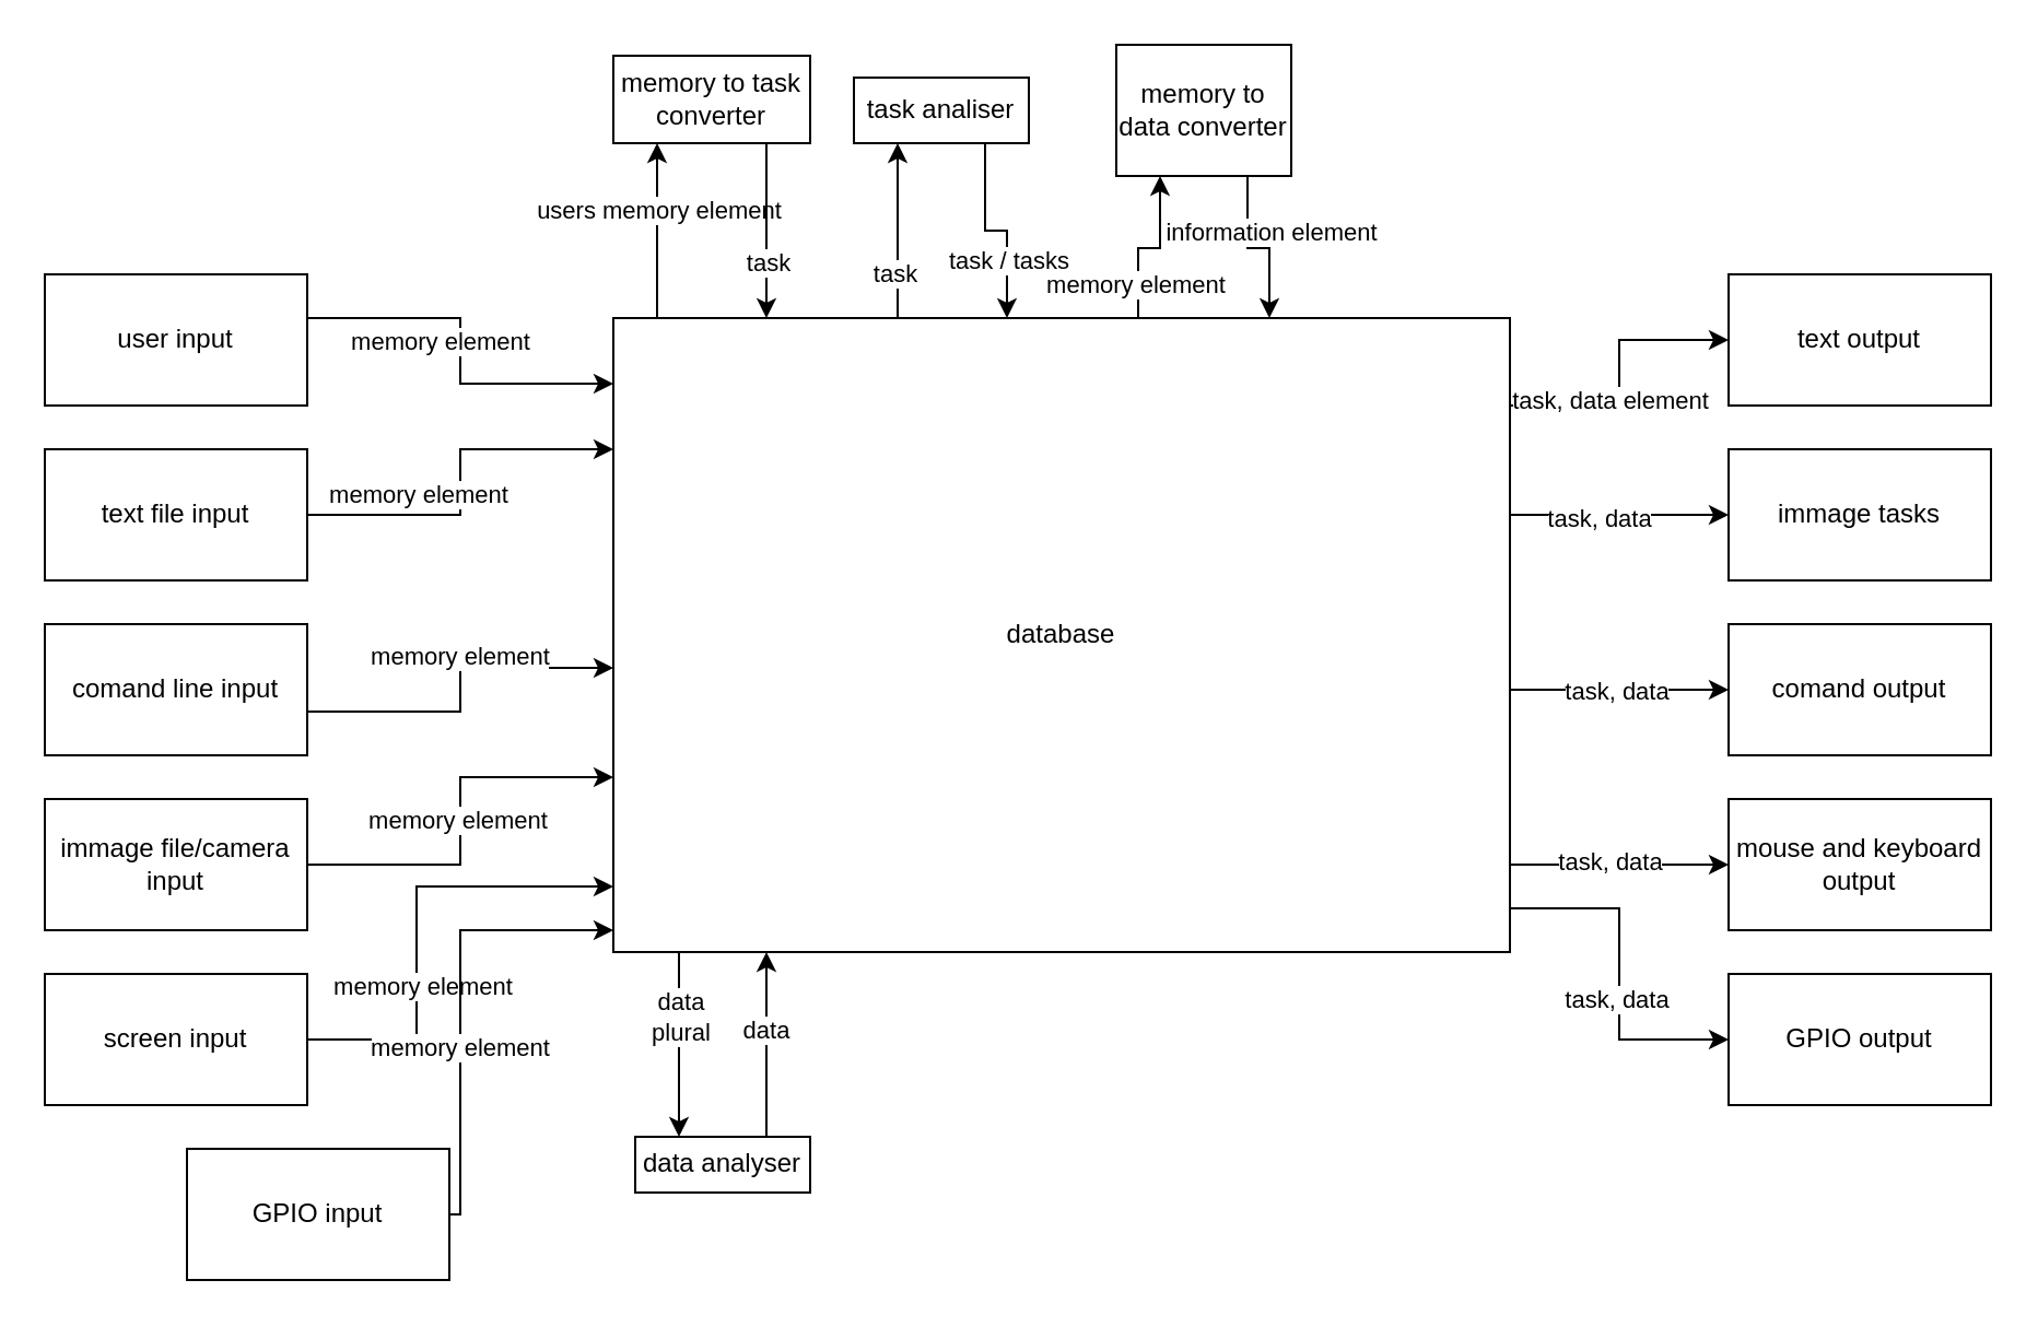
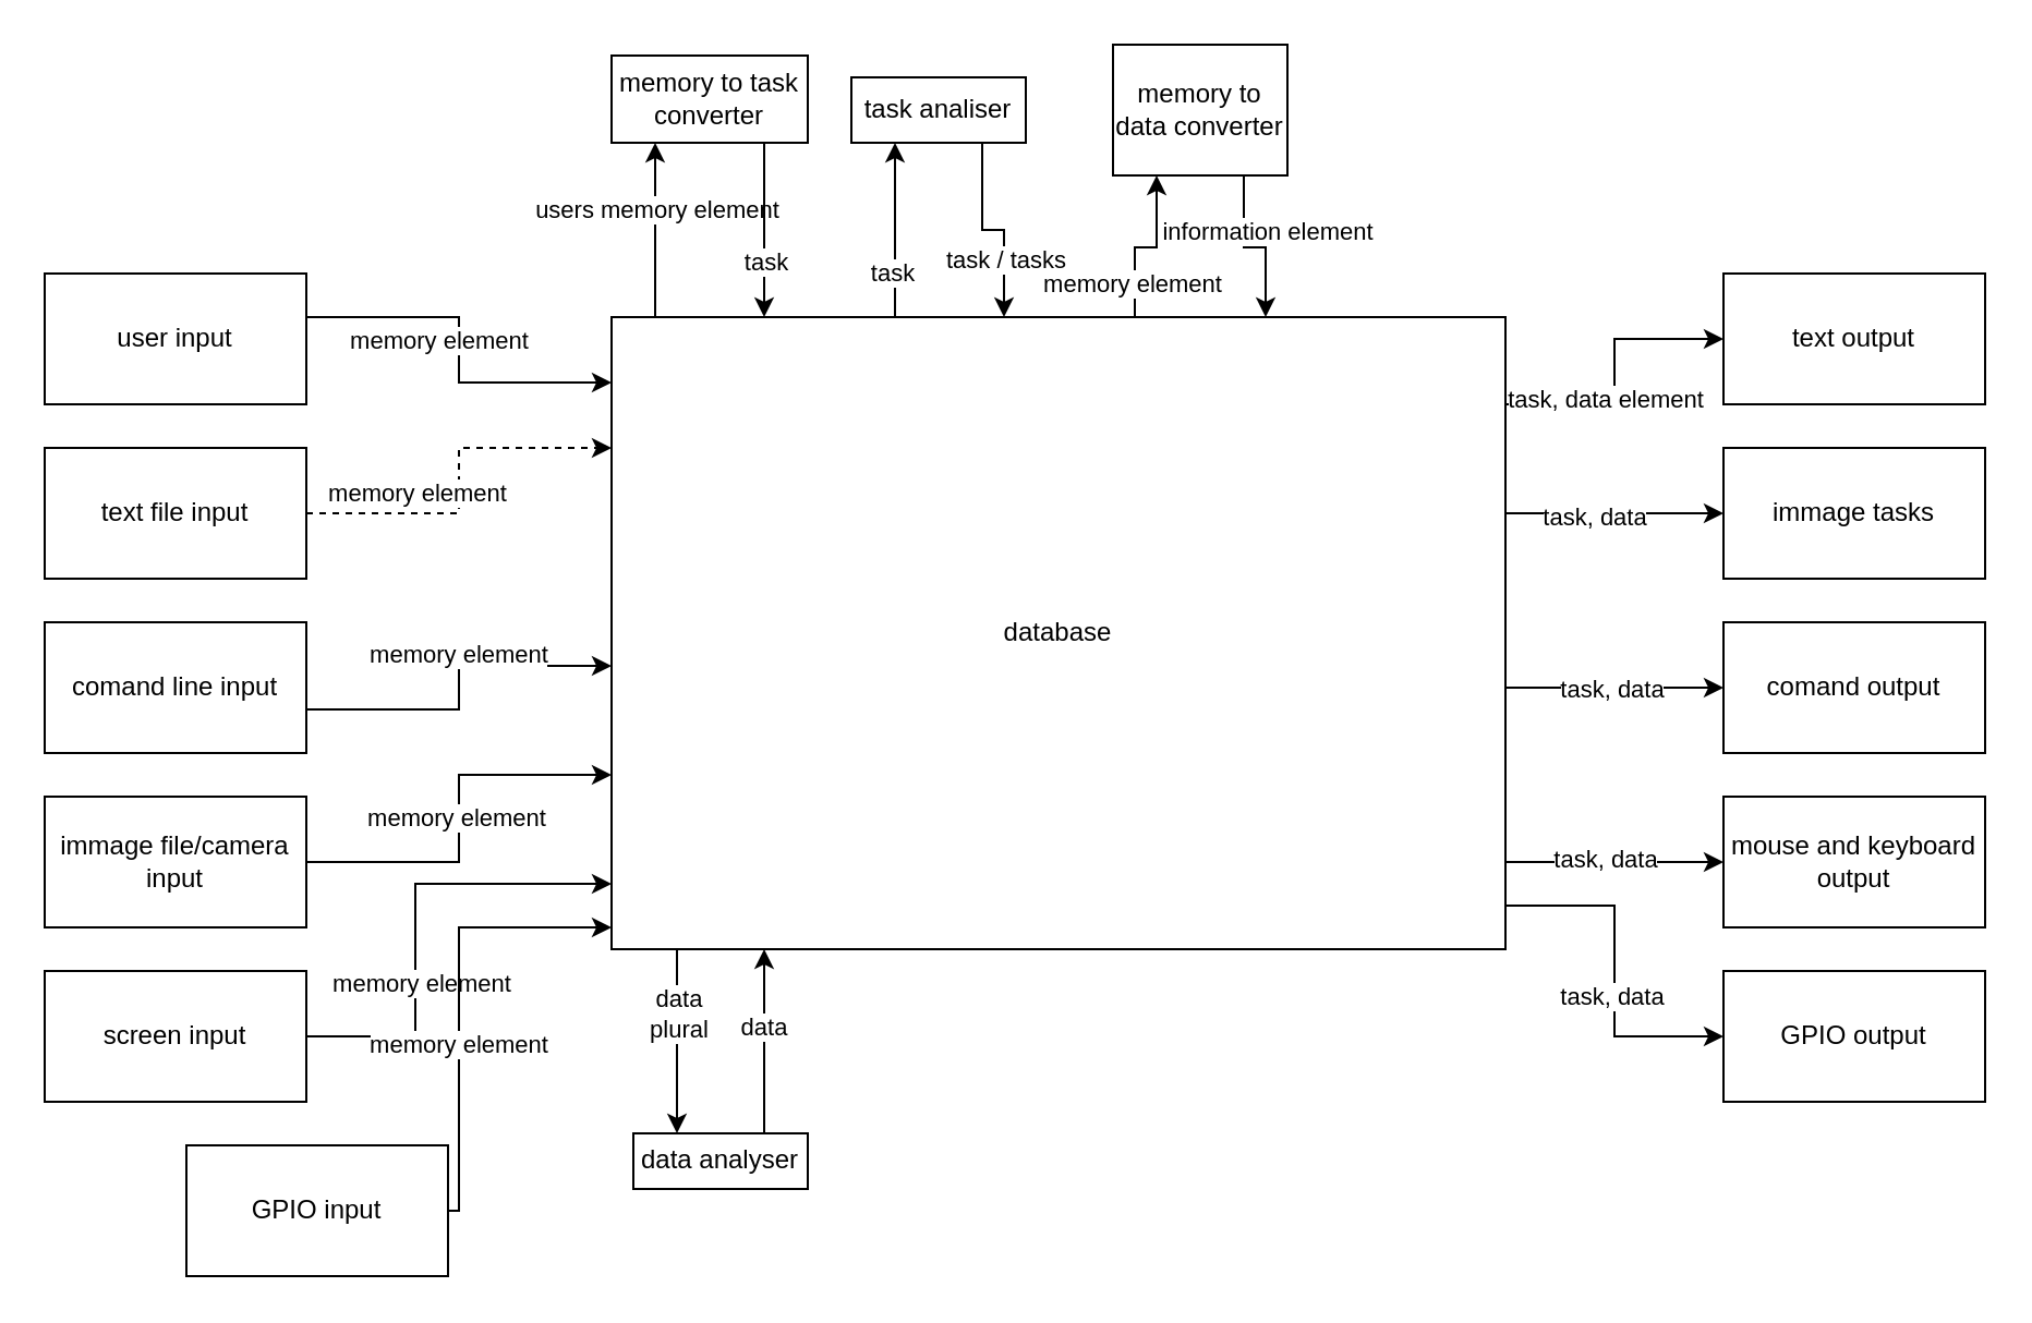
  <mxCell id="0" />
  <mxCell id="1" parent="0" />
  <mxCell id="2" style="edgeStyle=orthogonalEdgeStyle;rounded=0;orthogonalLoop=1;jettySize=auto;html=1;" edge="1" parent="1" source="4" target="29"><mxGeometry relative="1" as="geometry"><Array as="points"><mxPoint x="210" y="145" /><mxPoint x="210" y="175" /></Array></mxGeometry></mxCell>
  <mxCell id="3" value="memory element" style="edgeLabel;html=1;align=center;verticalAlign=middle;resizable=0;points=[];" vertex="1" connectable="0" parent="2"><mxGeometry x="-0.54" y="1" relative="1" as="geometry"><mxPoint x="21" y="11" as="offset" /></mxGeometry></mxCell>
  <mxCell id="4" value="user input" style="whiteSpace=wrap;html=1;" vertex="1" parent="1"><mxGeometry x="20" y="125" width="120" height="60" as="geometry" /></mxCell>
- <mxCell id="5" style="edgeStyle=orthogonalEdgeStyle;rounded=0;orthogonalLoop=1;jettySize=auto;html=1;" edge="1" parent="1" source="7" target="29"><mxGeometry relative="1" as="geometry"><Array as="points"><mxPoint x="210" y="235" /><mxPoint x="210" y="205" /></Array></mxGeometry></mxCell>
+ <mxCell id="5" style="edgeStyle=orthogonalEdgeStyle;rounded=0;orthogonalLoop=1;jettySize=auto;html=1;dashed=1;" edge="1" parent="1" source="7" target="29"><mxGeometry relative="1" as="geometry"><Array as="points"><mxPoint x="210" y="235" /><mxPoint x="210" y="205" /></Array></mxGeometry></mxCell>
  <mxCell id="6" value="memory element" style="edgeLabel;html=1;align=center;verticalAlign=middle;resizable=0;points=[];" vertex="1" connectable="0" parent="5"><mxGeometry x="-0.624" y="1" relative="1" as="geometry"><mxPoint x="18" y="-9" as="offset" /></mxGeometry></mxCell>
  <mxCell id="7" value="text file input" style="whiteSpace=wrap;html=1;" vertex="1" parent="1"><mxGeometry x="20" y="205" width="120" height="60" as="geometry" /></mxCell>
  <mxCell id="8" style="edgeStyle=orthogonalEdgeStyle;rounded=0;orthogonalLoop=1;jettySize=auto;html=1;" edge="1" parent="1" source="10" target="29"><mxGeometry relative="1" as="geometry"><Array as="points"><mxPoint x="210" y="325" /><mxPoint x="210" y="305" /></Array></mxGeometry></mxCell>
  <mxCell id="9" value="memory element" style="edgeLabel;html=1;align=center;verticalAlign=middle;resizable=0;points=[];" vertex="1" connectable="0" parent="8"><mxGeometry x="-0.133" y="4" relative="1" as="geometry"><mxPoint y="-22" as="offset" /></mxGeometry></mxCell>
  <mxCell id="10" value="comand line input" style="whiteSpace=wrap;html=1;" vertex="1" parent="1"><mxGeometry x="20" y="285" width="120" height="60" as="geometry" /></mxCell>
  <mxCell id="11" style="edgeStyle=orthogonalEdgeStyle;rounded=0;orthogonalLoop=1;jettySize=auto;html=1;" edge="1" parent="1" source="29" target="35"><mxGeometry relative="1" as="geometry"><Array as="points"><mxPoint x="300" y="85" /><mxPoint x="300" y="85" /></Array></mxGeometry></mxCell>
  <mxCell id="12" value="users memory element" style="edgeLabel;html=1;align=center;verticalAlign=middle;resizable=0;points=[];" vertex="1" connectable="0" parent="11"><mxGeometry x="-0.5" y="-2" relative="1" as="geometry"><mxPoint x="-2" y="-30" as="offset" /></mxGeometry></mxCell>
  <mxCell id="13" style="edgeStyle=orthogonalEdgeStyle;rounded=0;orthogonalLoop=1;jettySize=auto;html=1;" edge="1" parent="1" target="32"><mxGeometry relative="1" as="geometry"><mxPoint x="410" y="145" as="sourcePoint" /><Array as="points"><mxPoint x="410" y="125" /><mxPoint x="410" y="125" /></Array></mxGeometry></mxCell>
  <mxCell id="14" value="task" style="edgeLabel;html=1;align=center;verticalAlign=middle;resizable=0;points=[];" vertex="1" connectable="0" parent="13"><mxGeometry x="-0.475" y="2" relative="1" as="geometry"><mxPoint as="offset" /></mxGeometry></mxCell>
  <mxCell id="15" style="edgeStyle=orthogonalEdgeStyle;rounded=0;orthogonalLoop=1;jettySize=auto;html=1;" edge="1" parent="1" source="29" target="44"><mxGeometry relative="1" as="geometry"><Array as="points"><mxPoint x="520" y="113" /><mxPoint x="530" y="113" /></Array></mxGeometry></mxCell>
  <mxCell id="16" value="memory element" style="edgeLabel;html=1;align=center;verticalAlign=middle;resizable=0;points=[];" vertex="1" connectable="0" parent="15"><mxGeometry x="-0.573" y="2" relative="1" as="geometry"><mxPoint as="offset" /></mxGeometry></mxCell>
  <mxCell id="17" style="edgeStyle=orthogonalEdgeStyle;rounded=0;orthogonalLoop=1;jettySize=auto;html=1;entryX=0;entryY=0.5;entryDx=0;entryDy=0;" edge="1" parent="1" source="29" target="45"><mxGeometry relative="1" as="geometry"><Array as="points"><mxPoint x="740" y="185" /><mxPoint x="740" y="155" /></Array></mxGeometry></mxCell>
  <mxCell id="18" value="task, data element" style="edgeLabel;html=1;align=center;verticalAlign=middle;resizable=0;points=[];" vertex="1" connectable="0" parent="17"><mxGeometry x="-0.308" y="3" relative="1" as="geometry"><mxPoint as="offset" /></mxGeometry></mxCell>
  <mxCell id="19" style="edgeStyle=orthogonalEdgeStyle;rounded=0;orthogonalLoop=1;jettySize=auto;html=1;entryX=0;entryY=0.5;entryDx=0;entryDy=0;" edge="1" parent="1" source="29" target="46"><mxGeometry relative="1" as="geometry"><Array as="points"><mxPoint x="710" y="235" /><mxPoint x="710" y="235" /></Array></mxGeometry></mxCell>
  <mxCell id="20" value="task, data" style="edgeLabel;html=1;align=center;verticalAlign=middle;resizable=0;points=[];" vertex="1" connectable="0" parent="19"><mxGeometry x="-0.2" y="-1" relative="1" as="geometry"><mxPoint as="offset" /></mxGeometry></mxCell>
  <mxCell id="21" style="edgeStyle=orthogonalEdgeStyle;rounded=0;orthogonalLoop=1;jettySize=auto;html=1;" edge="1" parent="1" source="29" target="47"><mxGeometry relative="1" as="geometry"><Array as="points"><mxPoint x="720" y="315" /><mxPoint x="720" y="315" /></Array></mxGeometry></mxCell>
  <mxCell id="22" value="task, data" style="edgeLabel;html=1;align=center;verticalAlign=middle;resizable=0;points=[];" vertex="1" connectable="0" parent="21"><mxGeometry x="-0.04" relative="1" as="geometry"><mxPoint as="offset" /></mxGeometry></mxCell>
  <mxCell id="23" style="edgeStyle=orthogonalEdgeStyle;rounded=0;orthogonalLoop=1;jettySize=auto;html=1;entryX=0;entryY=0.5;entryDx=0;entryDy=0;" edge="1" parent="1" source="29" target="48"><mxGeometry relative="1" as="geometry"><Array as="points"><mxPoint x="720" y="395" /><mxPoint x="720" y="395" /></Array></mxGeometry></mxCell>
  <mxCell id="24" value="task, data" style="edgeLabel;html=1;align=center;verticalAlign=middle;resizable=0;points=[];" vertex="1" connectable="0" parent="23"><mxGeometry x="-0.1" y="2" relative="1" as="geometry"><mxPoint as="offset" /></mxGeometry></mxCell>
  <mxCell id="25" style="edgeStyle=orthogonalEdgeStyle;rounded=0;orthogonalLoop=1;jettySize=auto;html=1;entryX=0;entryY=0.5;entryDx=0;entryDy=0;" edge="1" parent="1" source="29" target="52"><mxGeometry relative="1" as="geometry"><Array as="points"><mxPoint x="740" y="415" /><mxPoint x="740" y="475" /></Array></mxGeometry></mxCell>
  <mxCell id="26" value="task, data" style="edgeLabel;html=1;align=center;verticalAlign=middle;resizable=0;points=[];" vertex="1" connectable="0" parent="25"><mxGeometry x="0.138" y="-2" relative="1" as="geometry"><mxPoint as="offset" /></mxGeometry></mxCell>
  <mxCell id="27" style="edgeStyle=orthogonalEdgeStyle;rounded=0;orthogonalLoop=1;jettySize=auto;html=1;entryX=0.25;entryY=0;entryDx=0;entryDy=0;" edge="1" parent="1" source="29" target="55"><mxGeometry relative="1" as="geometry"><Array as="points"><mxPoint x="310" y="495" /><mxPoint x="310" y="495" /></Array></mxGeometry></mxCell>
  <mxCell id="28" value="data&lt;div&gt;plural&lt;/div&gt;" style="edgeLabel;html=1;align=center;verticalAlign=middle;resizable=0;points=[];" vertex="1" connectable="0" parent="27"><mxGeometry x="-0.323" y="2" relative="1" as="geometry"><mxPoint x="-2" as="offset" /></mxGeometry></mxCell>
  <mxCell id="29" value="database" style="whiteSpace=wrap;html=1;" vertex="1" parent="1"><mxGeometry x="280" y="145" width="410" height="290" as="geometry" /></mxCell>
  <mxCell id="30" style="edgeStyle=orthogonalEdgeStyle;rounded=0;orthogonalLoop=1;jettySize=auto;html=1;exitX=0.5;exitY=1;exitDx=0;exitDy=0;" edge="1" parent="1" source="32"><mxGeometry relative="1" as="geometry"><mxPoint x="460" y="145" as="targetPoint" /><Array as="points"><mxPoint x="450" y="65" /><mxPoint x="450" y="105" /><mxPoint x="460" y="105" /></Array></mxGeometry></mxCell>
  <mxCell id="31" value="task / tasks" style="edgeLabel;html=1;align=center;verticalAlign=middle;resizable=0;points=[];" vertex="1" connectable="0" parent="30"><mxGeometry x="0.509" relative="1" as="geometry"><mxPoint as="offset" /></mxGeometry></mxCell>
  <mxCell id="32" value="task analiser" style="whiteSpace=wrap;html=1;" vertex="1" parent="1"><mxGeometry x="390" y="35" width="80" height="30" as="geometry" /></mxCell>
  <mxCell id="33" style="edgeStyle=orthogonalEdgeStyle;rounded=0;orthogonalLoop=1;jettySize=auto;html=1;" edge="1" parent="1" source="35" target="29"><mxGeometry relative="1" as="geometry"><Array as="points"><mxPoint x="350" y="85" /><mxPoint x="350" y="85" /></Array></mxGeometry></mxCell>
  <mxCell id="34" value="task" style="edgeLabel;html=1;align=center;verticalAlign=middle;resizable=0;points=[];" vertex="1" connectable="0" parent="33"><mxGeometry x="0.35" relative="1" as="geometry"><mxPoint as="offset" /></mxGeometry></mxCell>
  <mxCell id="35" value="memory to task converter" style="whiteSpace=wrap;html=1;" vertex="1" parent="1"><mxGeometry x="280" y="25" width="90" height="40" as="geometry" /></mxCell>
  <mxCell id="36" style="edgeStyle=orthogonalEdgeStyle;rounded=0;orthogonalLoop=1;jettySize=auto;html=1;" edge="1" parent="1" source="38" target="29"><mxGeometry relative="1" as="geometry"><Array as="points"><mxPoint x="210" y="395" /><mxPoint x="210" y="355" /></Array></mxGeometry></mxCell>
  <mxCell id="37" value="memory element" style="edgeLabel;html=1;align=center;verticalAlign=middle;resizable=0;points=[];" vertex="1" connectable="0" parent="36"><mxGeometry x="0.011" y="2" relative="1" as="geometry"><mxPoint as="offset" /></mxGeometry></mxCell>
  <mxCell id="38" value="immage file/camera input" style="whiteSpace=wrap;html=1;" vertex="1" parent="1"><mxGeometry x="20" y="365" width="120" height="60" as="geometry" /></mxCell>
  <mxCell id="39" style="edgeStyle=orthogonalEdgeStyle;rounded=0;orthogonalLoop=1;jettySize=auto;html=1;" edge="1" parent="1" source="41"><mxGeometry relative="1" as="geometry"><mxPoint x="280" y="405" as="targetPoint" /><Array as="points"><mxPoint x="190" y="475" /><mxPoint x="190" y="405" /></Array></mxGeometry></mxCell>
  <mxCell id="40" value="memory element" style="edgeLabel;html=1;align=center;verticalAlign=middle;resizable=0;points=[];" vertex="1" connectable="0" parent="39"><mxGeometry x="-0.287" y="-2" relative="1" as="geometry"><mxPoint as="offset" /></mxGeometry></mxCell>
  <mxCell id="41" value="screen input" style="whiteSpace=wrap;html=1;" vertex="1" parent="1"><mxGeometry x="20" y="445" width="120" height="60" as="geometry" /></mxCell>
  <mxCell id="42" style="edgeStyle=orthogonalEdgeStyle;rounded=0;orthogonalLoop=1;jettySize=auto;html=1;" edge="1" parent="1" source="44" target="29"><mxGeometry relative="1" as="geometry"><Array as="points"><mxPoint x="570" y="113" /><mxPoint x="580" y="113" /></Array></mxGeometry></mxCell>
  <mxCell id="43" value="information element" style="edgeLabel;html=1;align=center;verticalAlign=middle;resizable=0;points=[];" vertex="1" connectable="0" parent="42"><mxGeometry x="0.413" y="3" relative="1" as="geometry"><mxPoint x="-3" y="-18" as="offset" /></mxGeometry></mxCell>
  <mxCell id="44" value="memory to data converter" style="whiteSpace=wrap;html=1;" vertex="1" parent="1"><mxGeometry x="510" y="20" width="80" height="60" as="geometry" /></mxCell>
  <mxCell id="45" value="text output" style="whiteSpace=wrap;html=1;" vertex="1" parent="1"><mxGeometry x="790" y="125" width="120" height="60" as="geometry" /></mxCell>
  <mxCell id="46" value="immage tasks" style="whiteSpace=wrap;html=1;" vertex="1" parent="1"><mxGeometry x="790" y="205" width="120" height="60" as="geometry" /></mxCell>
  <mxCell id="47" value="comand output" style="whiteSpace=wrap;html=1;" vertex="1" parent="1"><mxGeometry x="790" y="285" width="120" height="60" as="geometry" /></mxCell>
  <mxCell id="48" value="mouse and keyboard output" style="whiteSpace=wrap;html=1;" vertex="1" parent="1"><mxGeometry x="790" y="365" width="120" height="60" as="geometry" /></mxCell>
  <mxCell id="49" style="edgeStyle=orthogonalEdgeStyle;rounded=0;orthogonalLoop=1;jettySize=auto;html=1;" edge="1" parent="1" source="51"><mxGeometry relative="1" as="geometry"><mxPoint x="280" y="425" as="targetPoint" /><Array as="points"><mxPoint x="210" y="555" /><mxPoint x="210" y="425" /><mxPoint x="280" y="425" /></Array></mxGeometry></mxCell>
  <mxCell id="50" value="memory element" style="edgeLabel;html=1;align=center;verticalAlign=middle;resizable=0;points=[];" vertex="1" connectable="0" parent="49"><mxGeometry x="-0.2" y="1" relative="1" as="geometry"><mxPoint as="offset" /></mxGeometry></mxCell>
  <mxCell id="51" value="GPIO input" style="whiteSpace=wrap;html=1;" vertex="1" parent="1"><mxGeometry x="85" y="525" width="120" height="60" as="geometry" /></mxCell>
  <mxCell id="52" value="GPIO output" style="whiteSpace=wrap;html=1;" vertex="1" parent="1"><mxGeometry x="790" y="445" width="120" height="60" as="geometry" /></mxCell>
  <mxCell id="53" style="edgeStyle=orthogonalEdgeStyle;rounded=0;orthogonalLoop=1;jettySize=auto;html=1;" edge="1" parent="1" source="55"><mxGeometry relative="1" as="geometry"><mxPoint x="350" y="435" as="targetPoint" /><Array as="points"><mxPoint x="350" y="435" /></Array></mxGeometry></mxCell>
  <mxCell id="54" value="data" style="edgeLabel;html=1;align=center;verticalAlign=middle;resizable=0;points=[];" vertex="1" connectable="0" parent="53"><mxGeometry x="0.148" y="1" relative="1" as="geometry"><mxPoint as="offset" /></mxGeometry></mxCell>
  <mxCell id="55" value="data analyser" style="whiteSpace=wrap;html=1;" vertex="1" parent="1"><mxGeometry x="290" y="519.5" width="80" height="25.5" as="geometry" /></mxCell>
